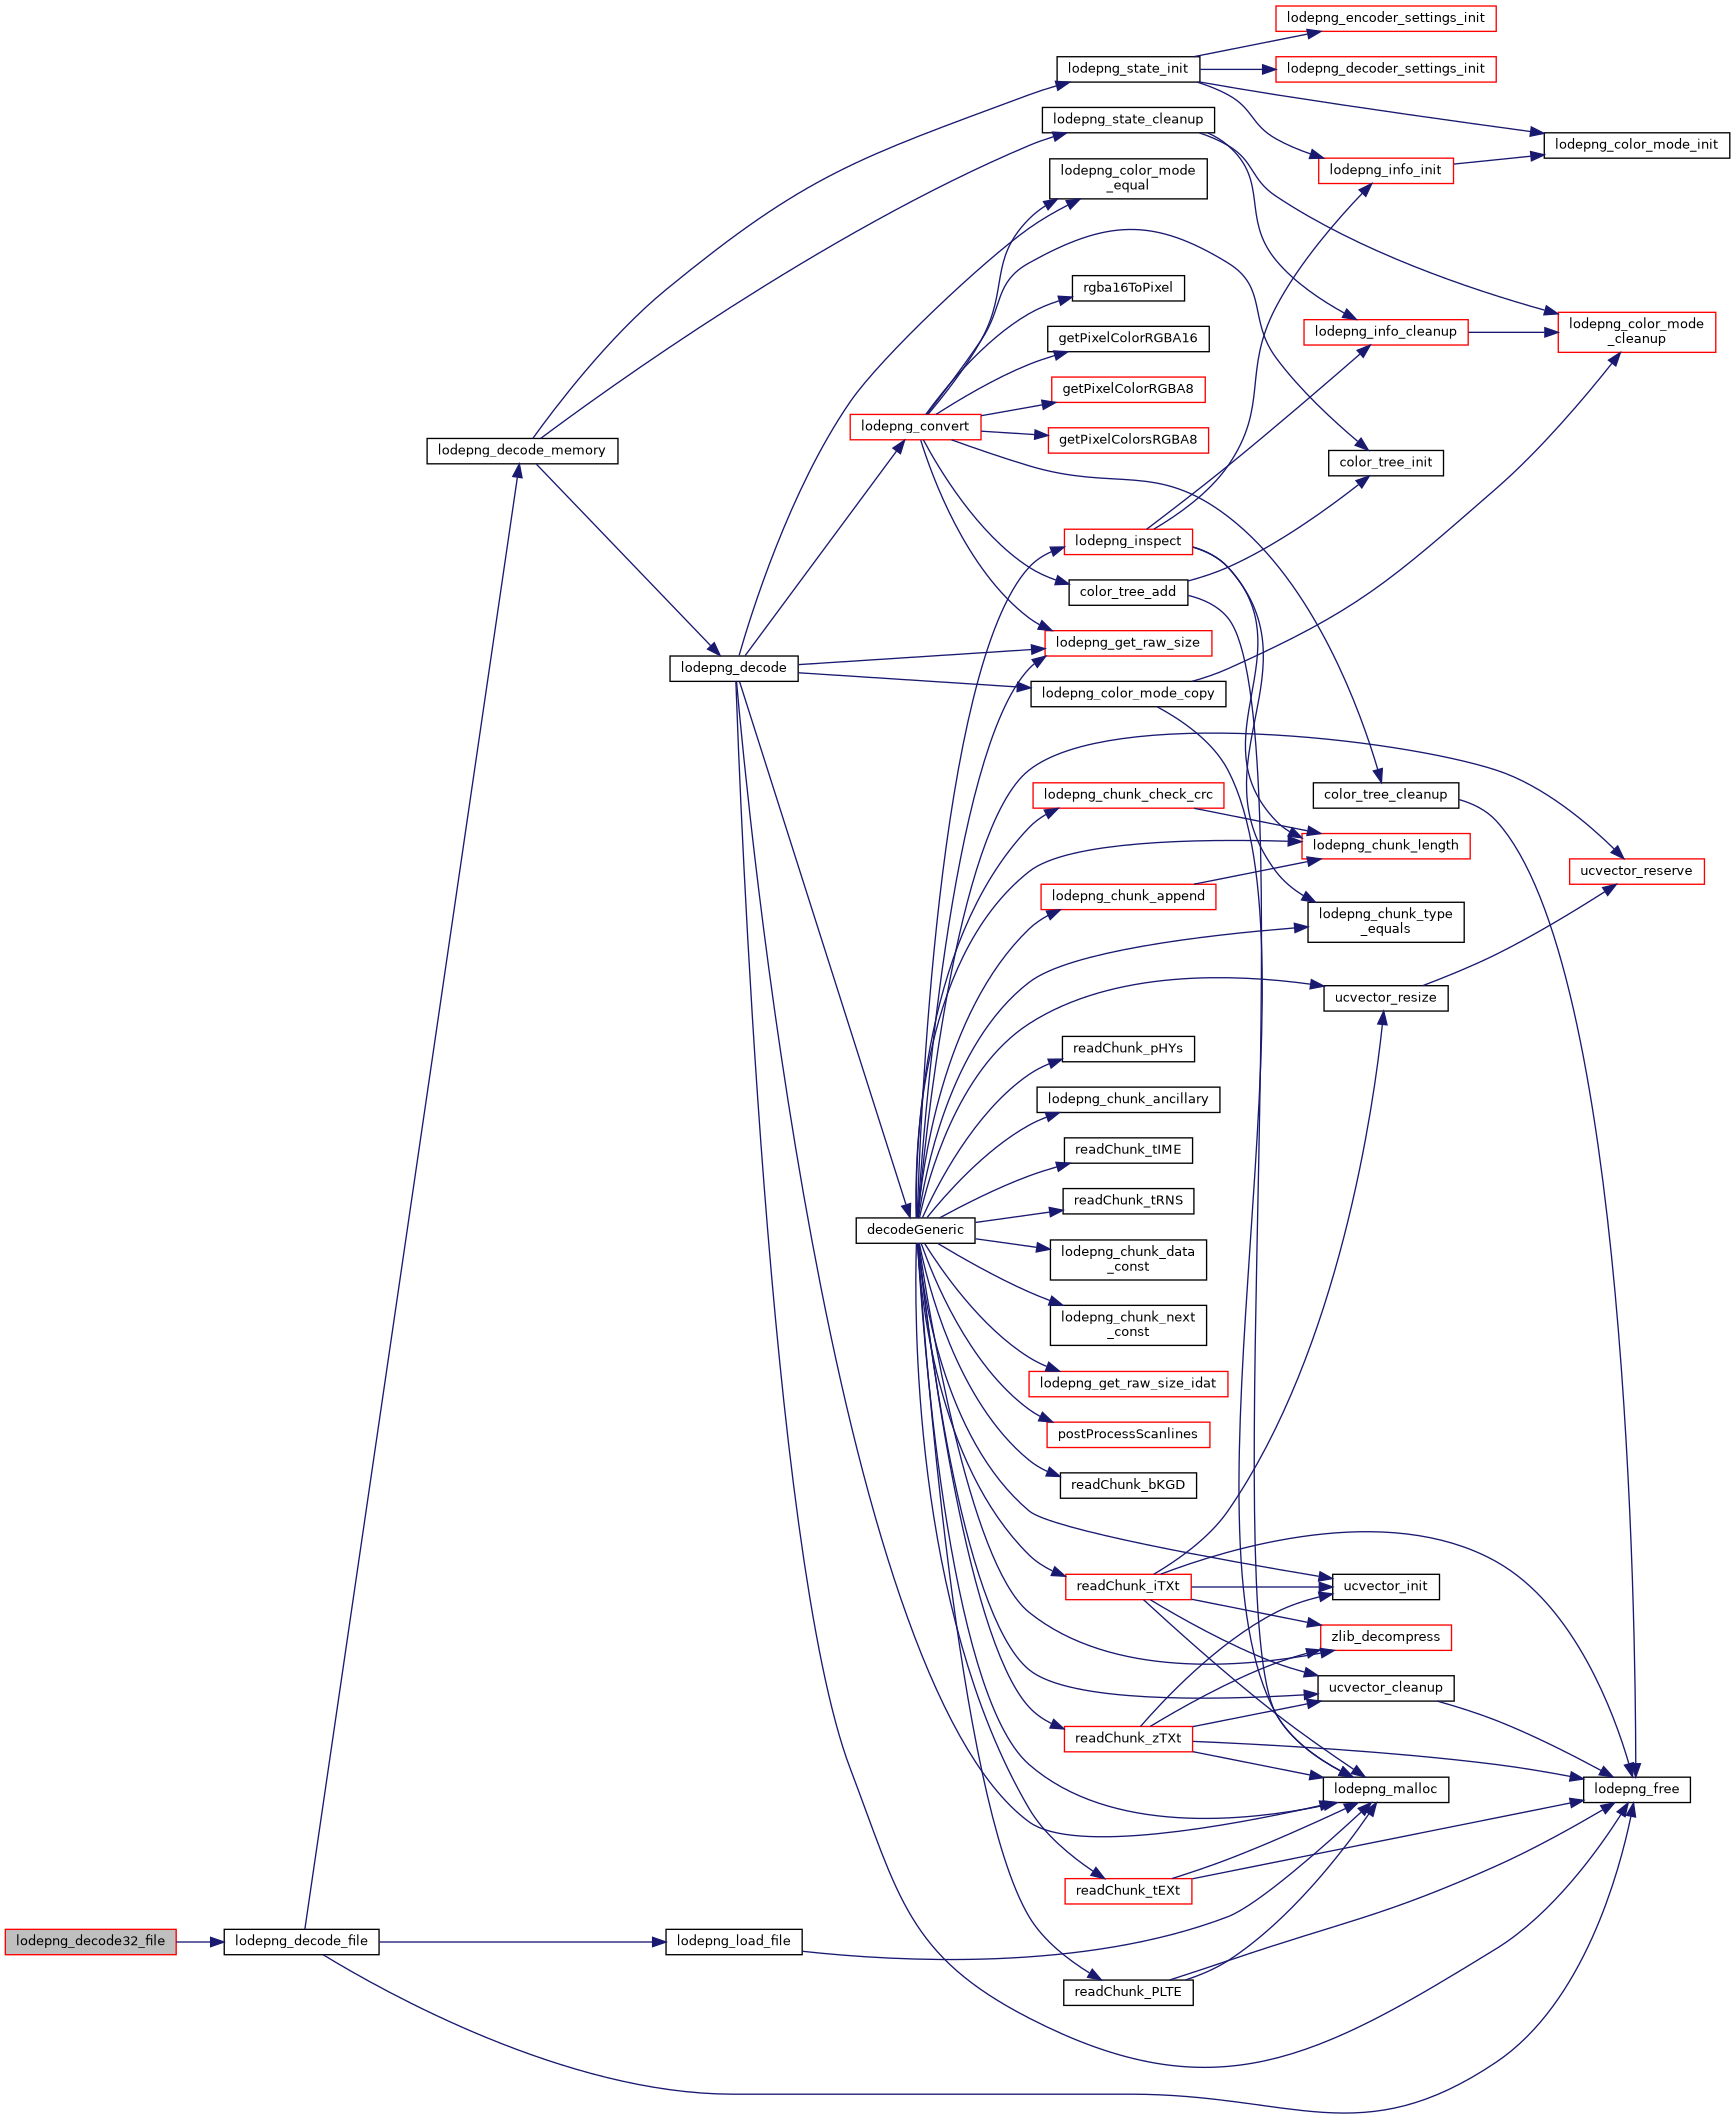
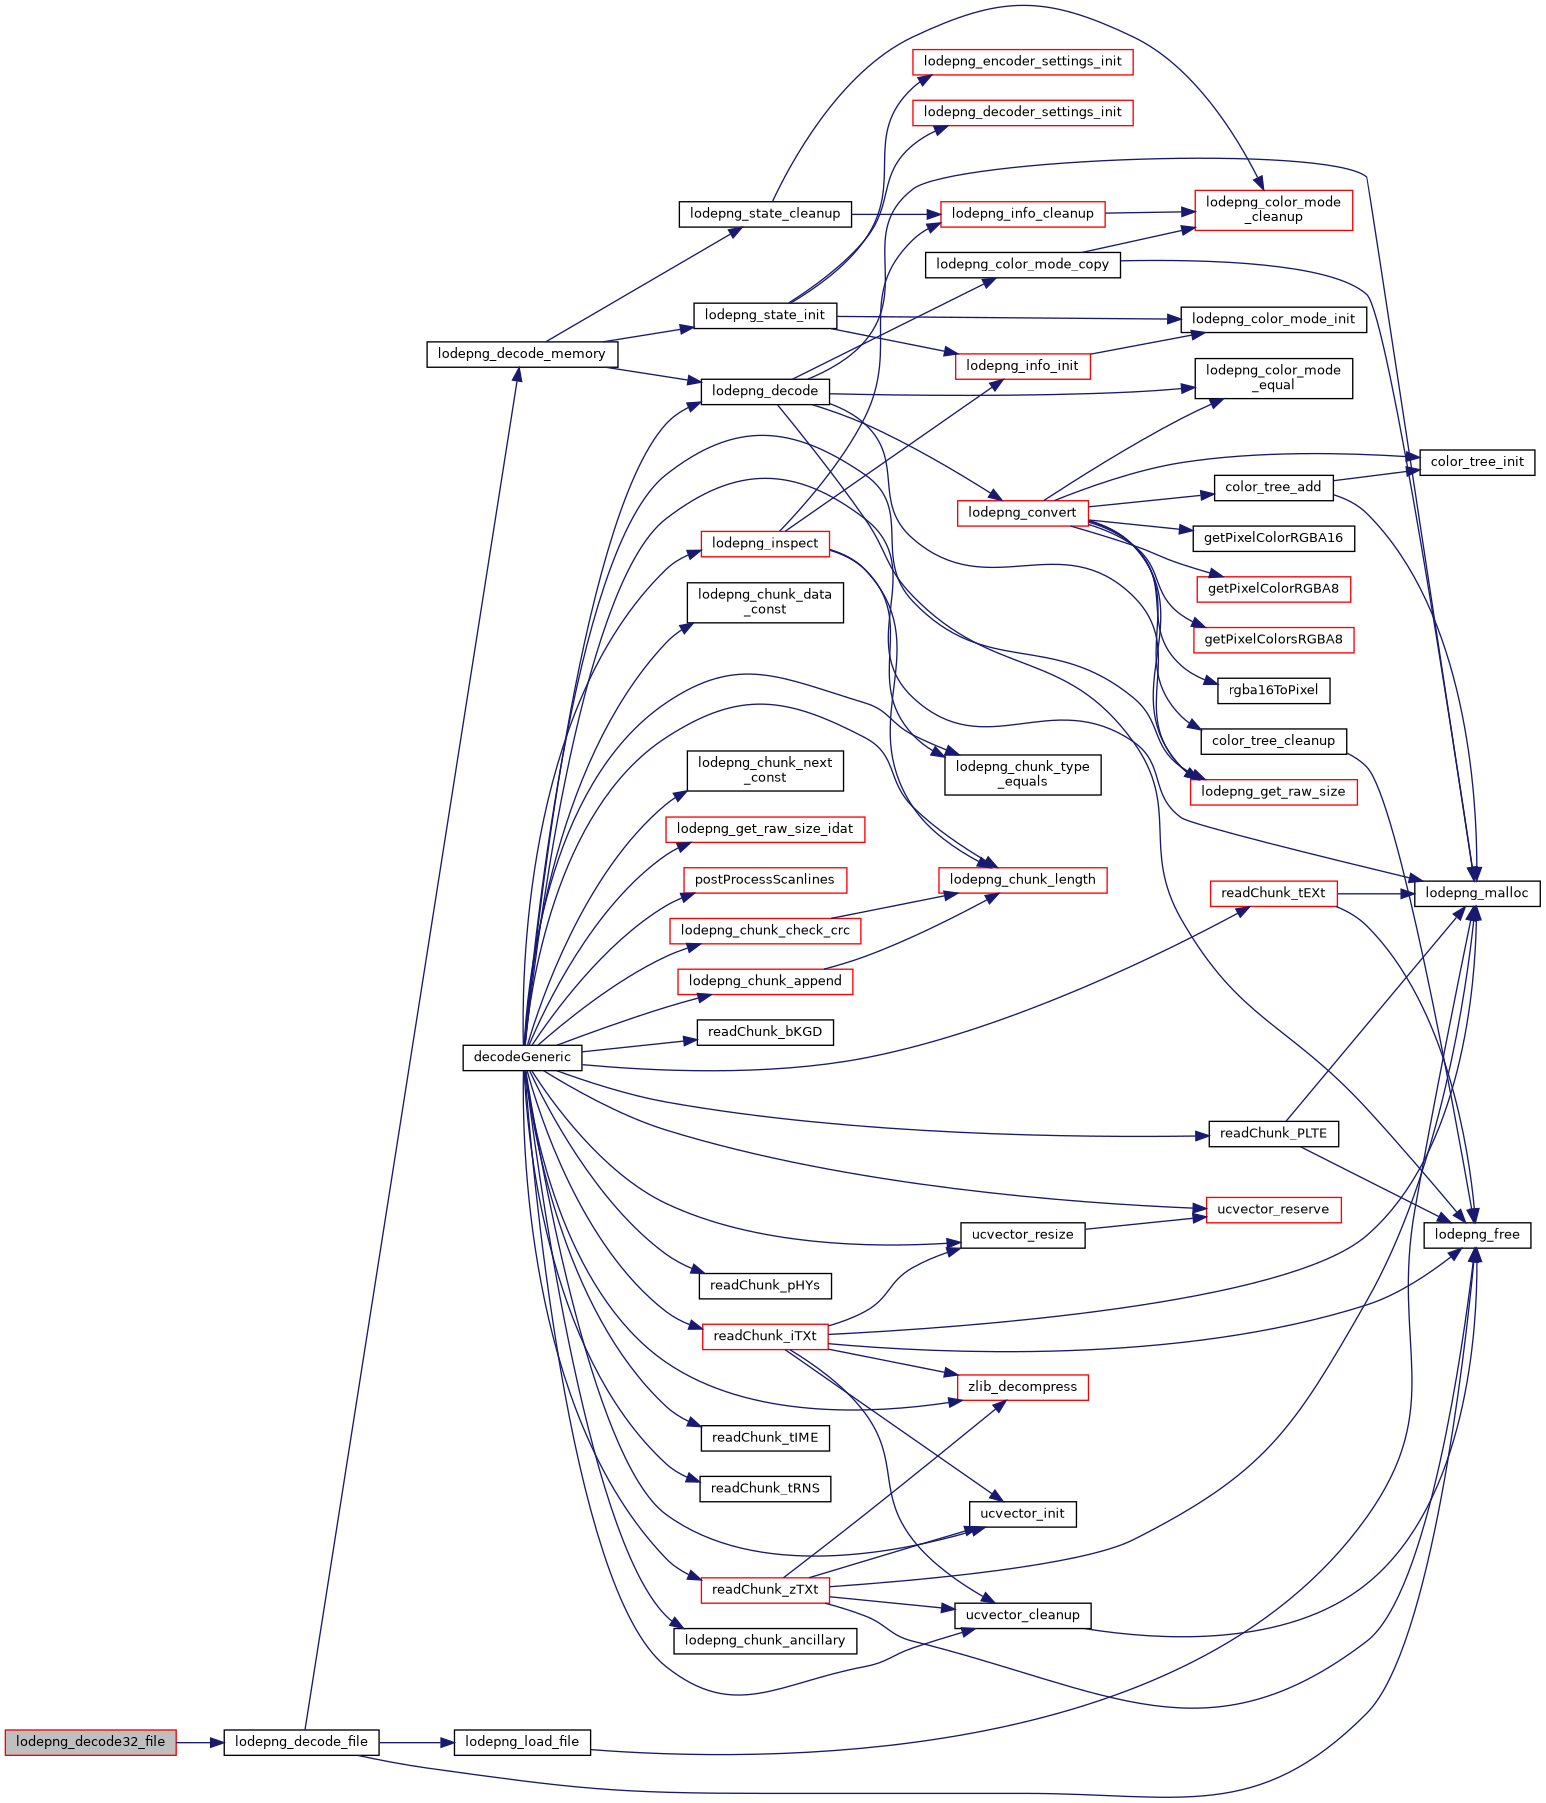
  digraph {
    rankdir=LR
    node [color=black fillcolor=white fontname=Helvetica fontsize=10 shape=record style=filled]
    edge [color=midnightblue fontname=Helvetica fontsize=10 labelfontname=Helvetica labelfontsize=10 style=solid]
    n1 [color=red fillcolor=grey75 fontcolor=black height=0.2 label=lodepng_decode32_file width=0.4]
    n2 [height=0.2 label=lodepng_decode_file width=0.4]
    n3 [height=0.2 label=lodepng_decode_memory width=0.4]
    n4 [height=0.2 label=lodepng_free width=0.4]
    n5 [height=0.2 label=lodepng_load_file width=0.4]
    n6 [height=0.2 label=lodepng_decode width=0.4]
    n7 [height=0.2 label=lodepng_state_cleanup width=0.4]
    n8 [height=0.2 label=lodepng_state_init width=0.4]
    n9 [height=0.2 label=lodepng_malloc width=0.4]
    n10 [height=0.2 label=decodeGeneric width=0.4]
    n11 [color=red height=0.2 label=lodepng_get_raw_size width=0.4]
    n12 [height=0.2 label=lodepng_color_mode_copy width=0.4]
    n13 [height=0.2 label="lodepng_color_mode\l_equal" width=0.4]
    n14 [color=red height=0.2 label=lodepng_convert width=0.4]
    n15 [color=red height=0.2 label=lodepng_info_cleanup width=0.4]
    n16 [color=red height=0.2 label="lodepng_color_mode\l_cleanup" width=0.4]
    n17 [color=red height=0.2 label=lodepng_info_init width=0.4]
    n18 [height=0.2 label=lodepng_color_mode_init width=0.4]
    n19 [color=red height=0.2 label=lodepng_decoder_settings_init width=0.4]
    n20 [color=red height=0.2 label=lodepng_encoder_settings_init width=0.4]
    n21 [height=0.2 label=lodepng_chunk_ancillary width=0.4]
    n22 [color=red height=0.2 label=lodepng_chunk_append width=0.4]
    n23 [color=red height=0.2 label=lodepng_chunk_length width=0.4]
    n24 [color=red height=0.2 label=lodepng_chunk_check_crc width=0.4]
    n25 [height=0.2 label="lodepng_chunk_data\l_const" width=0.4]
    n26 [height=0.2 label="lodepng_chunk_next\l_const" width=0.4]
    n27 [height=0.2 label="lodepng_chunk_type\l_equals" width=0.4]
    n28 [color=red height=0.2 label=lodepng_get_raw_size_idat width=0.4]
    n29 [color=red height=0.2 label=lodepng_inspect width=0.4]
    n30 [color=red height=0.2 label=postProcessScanlines width=0.4]
    n31 [height=0.2 label=readChunk_bKGD width=0.4]
    n32 [color=red height=0.2 label=readChunk_iTXt width=0.4]
    n33 [height=0.2 label=ucvector_cleanup width=0.4]
    n34 [height=0.2 label=ucvector_init width=0.4]
    n35 [height=0.2 label=ucvector_resize width=0.4]
    n36 [color=red height=0.2 label=ucvector_reserve width=0.4]
    n37 [color=red height=0.2 label=zlib_decompress width=0.4]
    n38 [height=0.2 label=readChunk_pHYs width=0.4]
    n39 [height=0.2 label=readChunk_PLTE width=0.4]
    n40 [color=red height=0.2 label=readChunk_tEXt width=0.4]
    n41 [height=0.2 label=readChunk_tIME width=0.4]
    n42 [height=0.2 label=readChunk_tRNS width=0.4]
    n43 [color=red height=0.2 label=readChunk_zTXt width=0.4]
    n44 [height=0.2 label=color_tree_add width=0.4]
    n45 [height=0.2 label=color_tree_init width=0.4]
    n46 [height=0.2 label=color_tree_cleanup width=0.4]
    n47 [height=0.2 label=getPixelColorRGBA16 width=0.4]
    n48 [color=red height=0.2 label=getPixelColorRGBA8 width=0.4]
    n49 [color=red height=0.2 label=getPixelColorsRGBA8 width=0.4]
    n50 [height=0.2 label=rgba16ToPixel width=0.4]
    n1 -> n2
    n2 -> n3
    n2 -> n4
    n2 -> n5
    n3 -> n6
    n3 -> n7
    n3 -> n8
    n5 -> n9
    n6 -> n4
    n6 -> n9
-   n6 -> n10
+   n10 -> n6
    n6 -> n11
    n6 -> n12
    n6 -> n13
    n6 -> n14
    n7 -> n15
    n7 -> n16
    n8 -> n17
    n8 -> n18
    n8 -> n19
    n8 -> n20
    n10 -> n9
    n10 -> n11
    n10 -> n21
    n10 -> n22
    n10 -> n23
    n10 -> n24
    n10 -> n25
    n10 -> n26
    n10 -> n27
    n10 -> n28
    n10 -> n29
    n10 -> n30
    n10 -> n31
    n10 -> n32
    n10 -> n33
    n10 -> n34
    n10 -> n35
    n10 -> n36
    n10 -> n37
    n10 -> n38
    n10 -> n39
    n10 -> n40
    n10 -> n41
    n10 -> n42
    n10 -> n43
    n12 -> n9
    n12 -> n16
    n14 -> n11
    n14 -> n13
    n14 -> n44
    n14 -> n45
    n14 -> n46
    n14 -> n47
    n14 -> n48
    n14 -> n49
    n14 -> n50
    n15 -> n16
    n17 -> n18
    n22 -> n23
    n24 -> n23
    n29 -> n15
    n29 -> n17
    n29 -> n23
    n29 -> n27
    n32 -> n4
    n32 -> n9
    n32 -> n33
    n32 -> n34
    n32 -> n35
    n32 -> n37
    n33 -> n4
    n35 -> n36
    n39 -> n4
    n39 -> n9
    n40 -> n4
    n40 -> n9
    n43 -> n4
    n43 -> n9
    n43 -> n33
    n43 -> n34
    n43 -> n37
    n44 -> n9
    n44 -> n45
    n46 -> n4
  }
